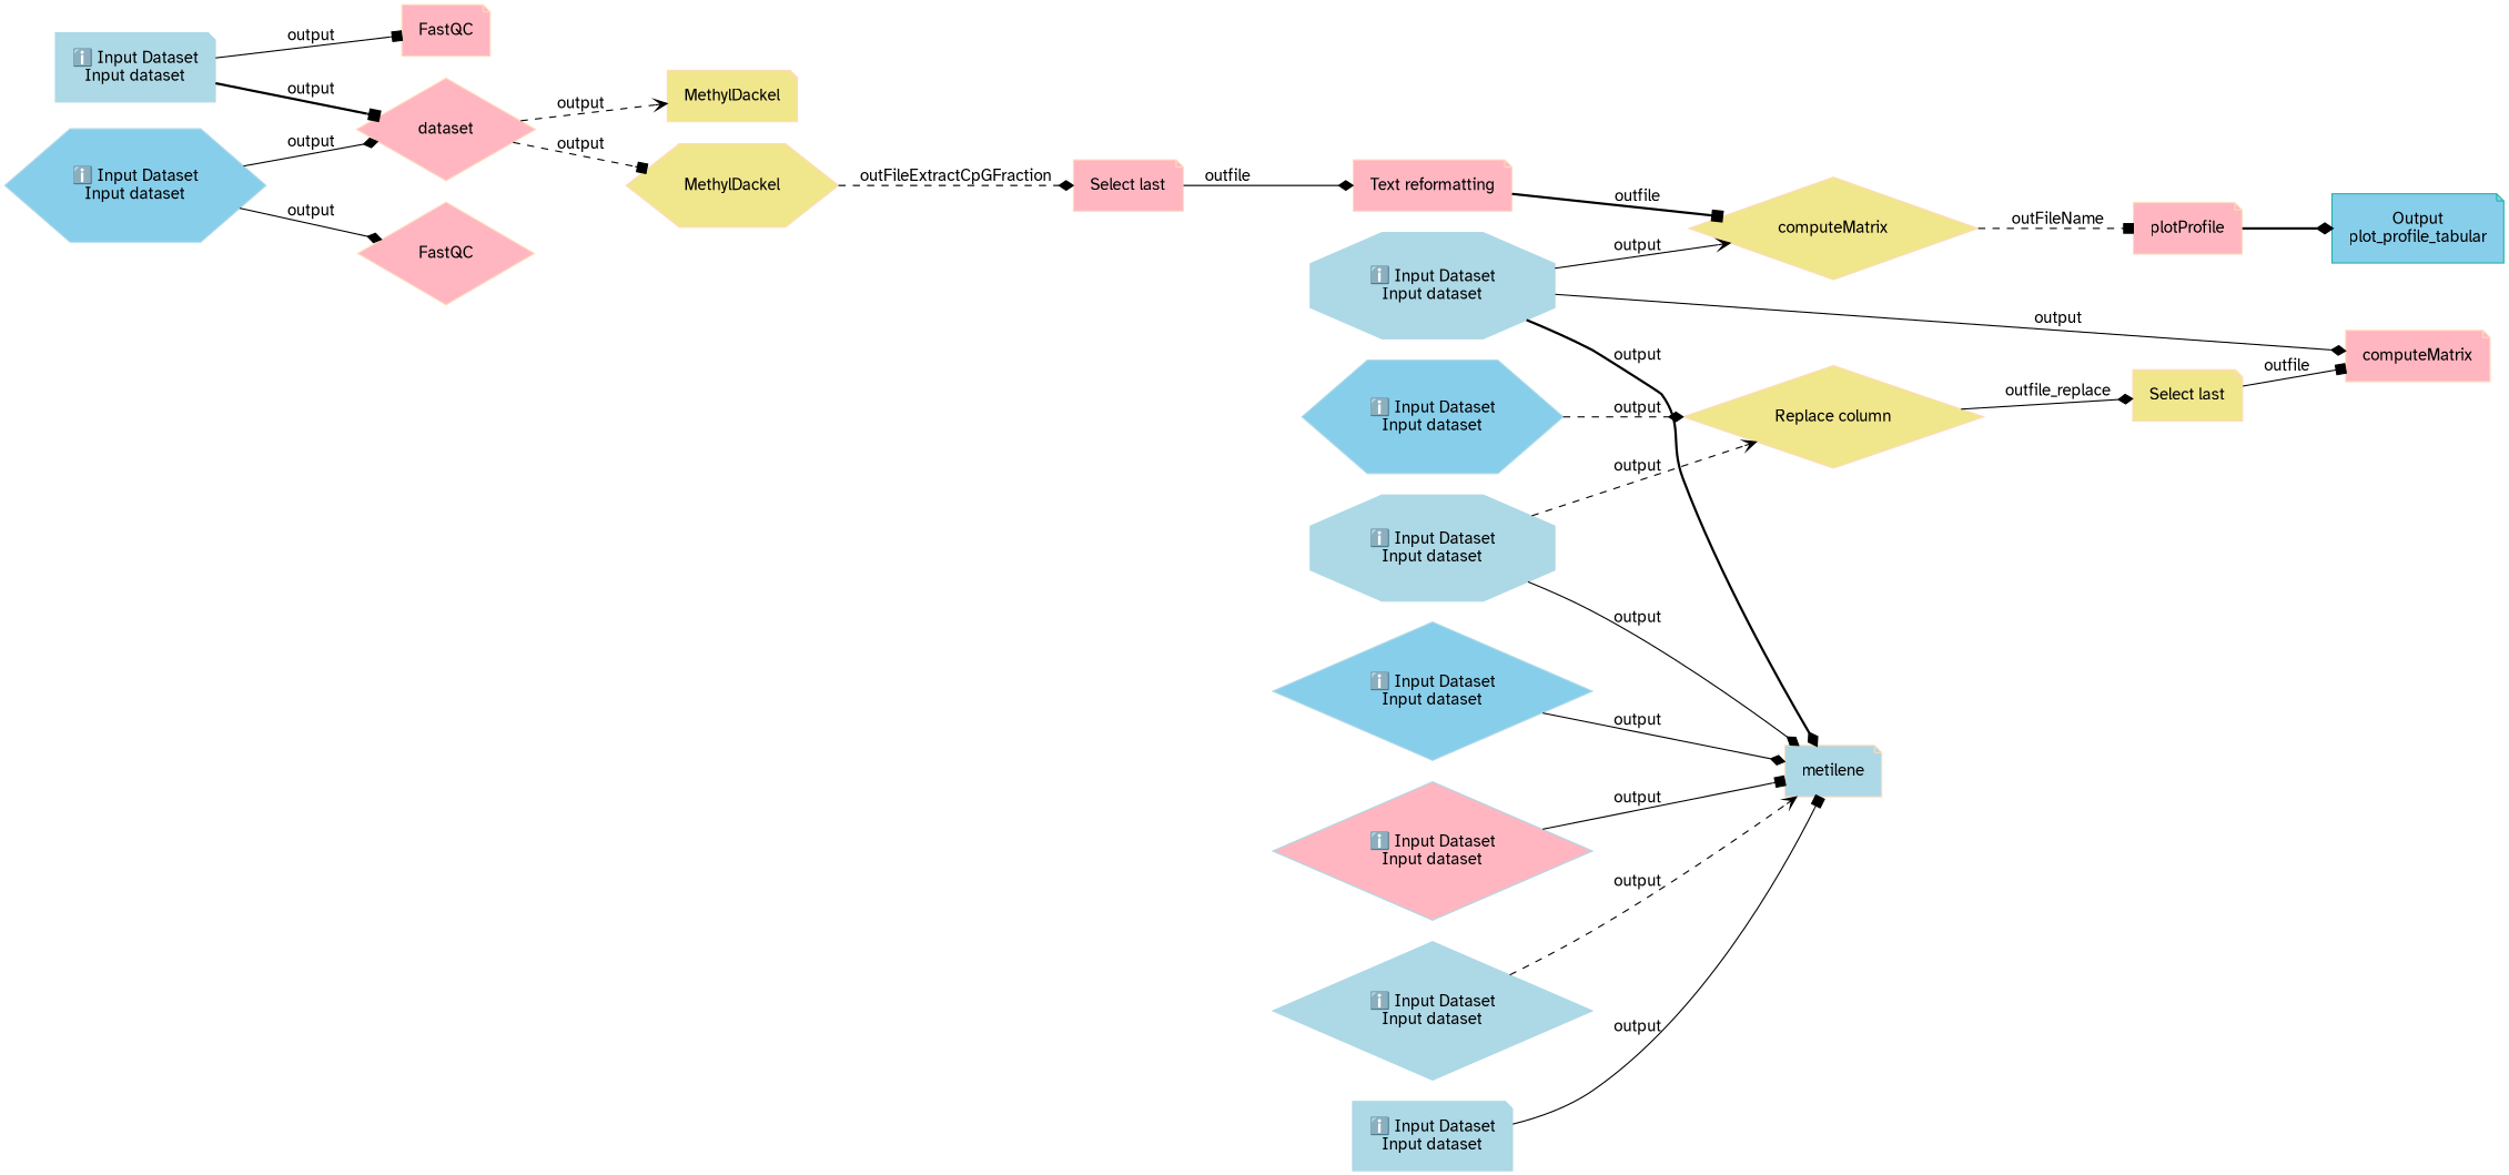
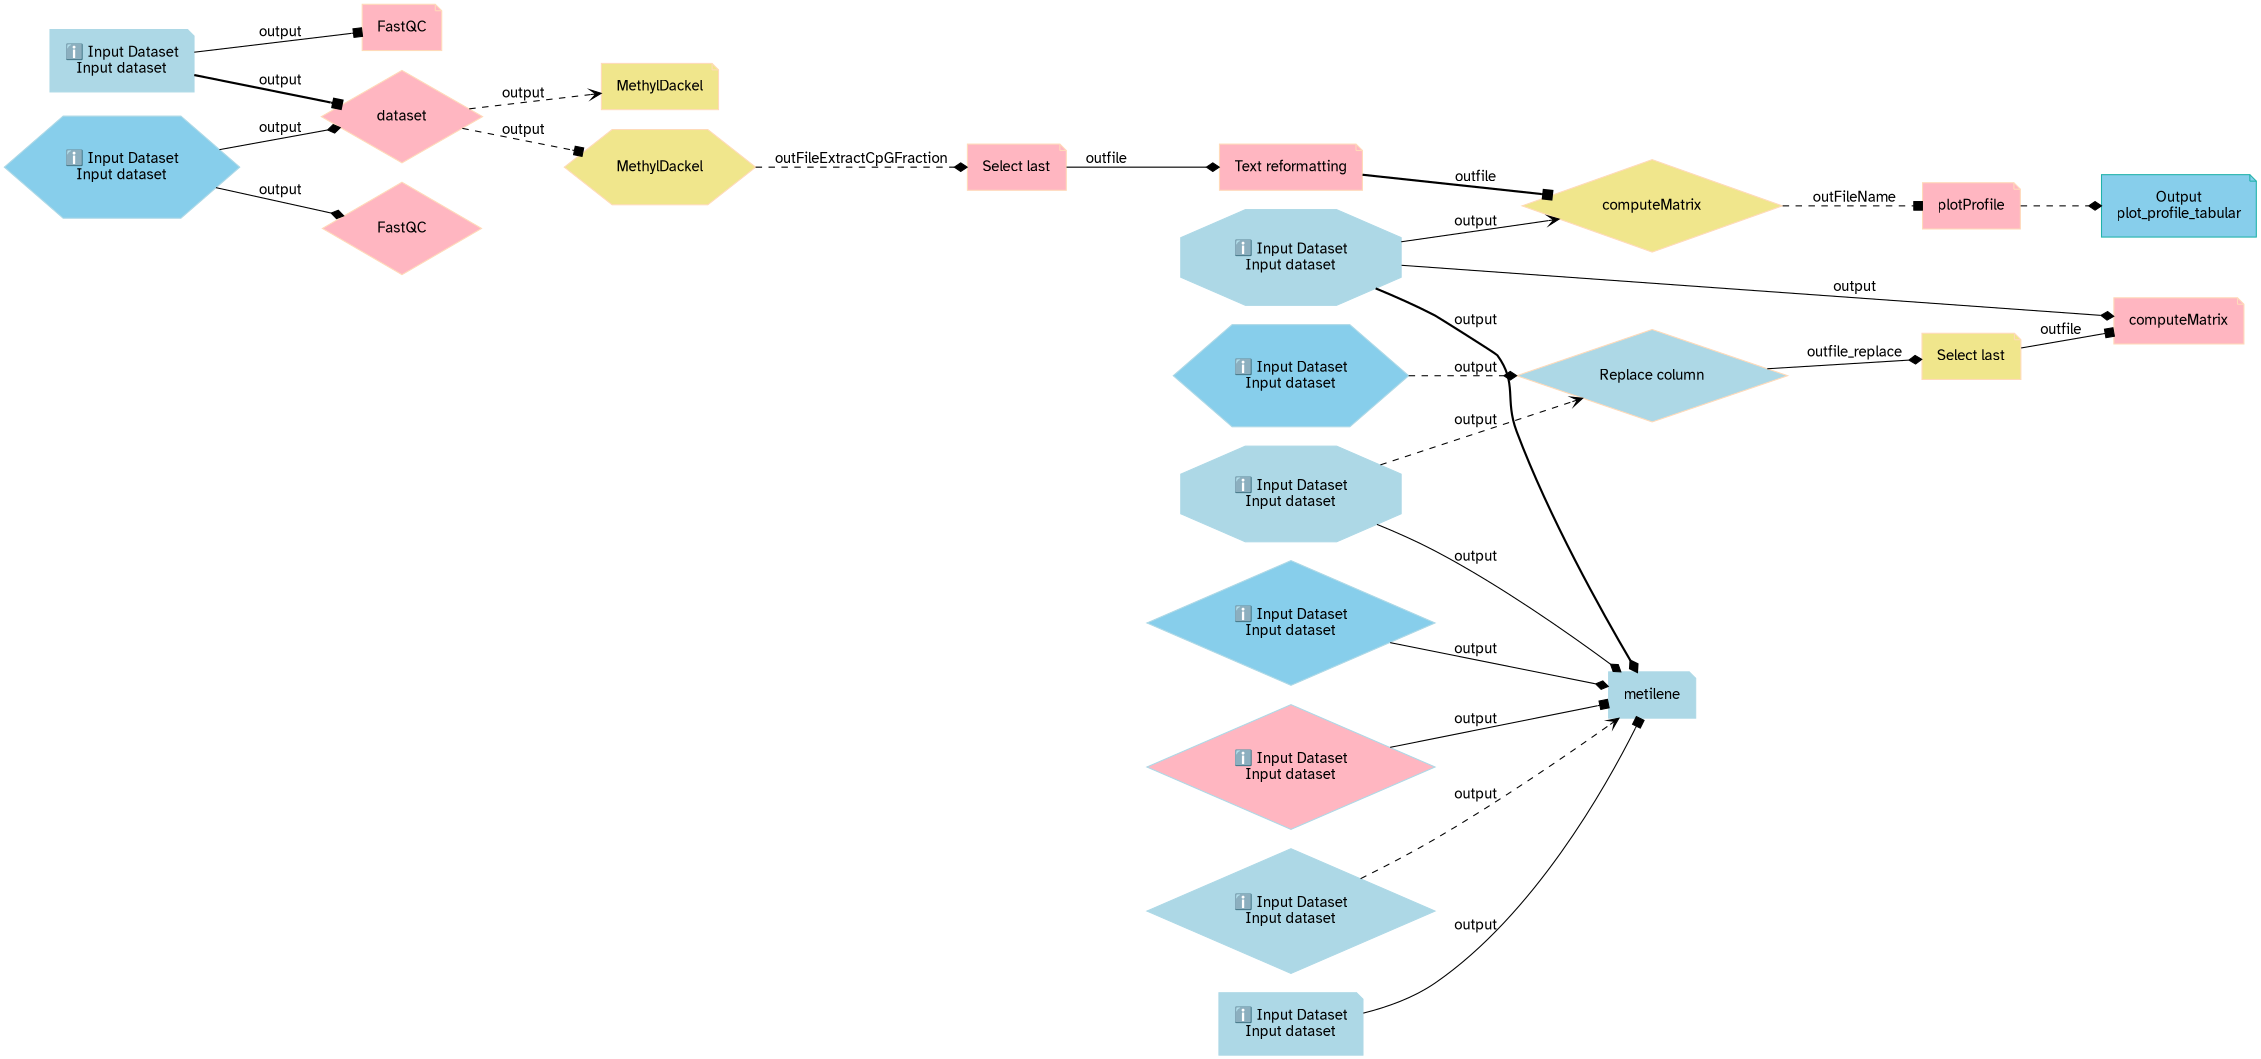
  digraph {
    rankdir=LR
    node [color=peachpuff fillcolor=lightpink fontname="Atkinson Hyperlegible" margin="0.2,0.2" shape=note style=filled]
    edge [arrowhead=diamond fontname="Atkinson Hyperlegible" style=solid]
    n1 [color=lightblue fillcolor=lightblue label="ℹ️ Input Dataset\nInput dataset"]
    n2 [label=FastQC]
    n3 [label=dataset shape=diamond]
    n4 [fillcolor=khaki label=MethylDackel]
    n5 [fillcolor=khaki label=MethylDackel shape=hexagon]
    n6 [color=lightblue fillcolor=skyblue label="ℹ️ Input Dataset\nInput dataset" shape=hexagon]
    n7 [label=FastQC shape=diamond]
    n8 [color=lightblue fillcolor=lightblue label="ℹ️ Input Dataset\nInput dataset" shape=octagon]
-   n9 [fillcolor=lightblue label=metilene]
+   n9 [color=lightblue fillcolor=lightblue label=metilene]
    n10 [label=computeMatrix]
    n11 [fillcolor=khaki label=computeMatrix shape=diamond]
    n12 [label=plotProfile]
    n13 [color=lightblue fillcolor=lightblue label="ℹ️ Input Dataset\nInput dataset" shape=octagon]
-   n14 [fillcolor=khaki label="Replace column" shape=diamond]
+   n14 [fillcolor=lightblue label="Replace column" shape=diamond]
    n15 [fillcolor=khaki label="Select last"]
    n16 [color=lightblue fillcolor=skyblue label="ℹ️ Input Dataset\nInput dataset" shape=hexagon]
    n17 [color=lightblue label="ℹ️ Input Dataset\nInput dataset" shape=diamond]
    n18 [color=lightblue fillcolor=lightblue label="ℹ️ Input Dataset\nInput dataset" shape=diamond]
    n19 [color=lightblue fillcolor=lightblue label="ℹ️ Input Dataset\nInput dataset"]
    n20 [color=lightblue fillcolor=skyblue label="ℹ️ Input Dataset\nInput dataset" shape=diamond]
    n21 [label="Select last"]
    n22 [label="Text reformatting"]
    n23 [color=lightseagreen fillcolor=skyblue label="Output\nplot_profile_tabular"]
    n1 -> n2 [arrowhead=box label=output]
    n1 -> n3 [arrowhead=box label=output style=bold]
    n3 -> n4 [arrowhead=vee label=output style=dashed]
    n3 -> n5 [arrowhead=box label=output style=dashed]
    n5 -> n21 [label=outFileExtractCpGFraction style=dashed]
    n6 -> n3 [label=output]
    n6 -> n7 [label=output]
    n8 -> n9 [label=output style=bold]
    n8 -> n10 [label=output]
    n8 -> n11 [arrowhead=vee label=output]
    n11 -> n12 [arrowhead=box label=outFileName style=dashed]
-   n12 -> n23 [style=bold]
+   n12 -> n23 [style=dashed]
    n13 -> n9 [label=output]
    n13 -> n14 [arrowhead=vee label=output style=dashed]
    n14 -> n15 [label=outfile_replace]
    n15 -> n10 [arrowhead=box label=outfile]
    n16 -> n14 [label=output style=dashed]
    n17 -> n9 [arrowhead=box label=output]
    n18 -> n9 [arrowhead=vee label=output style=dashed]
    n19 -> n9 [arrowhead=box label=output]
    n20 -> n9 [label=output]
    n21 -> n22 [label=outfile]
    n22 -> n11 [arrowhead=box label=outfile style=bold]
  }
